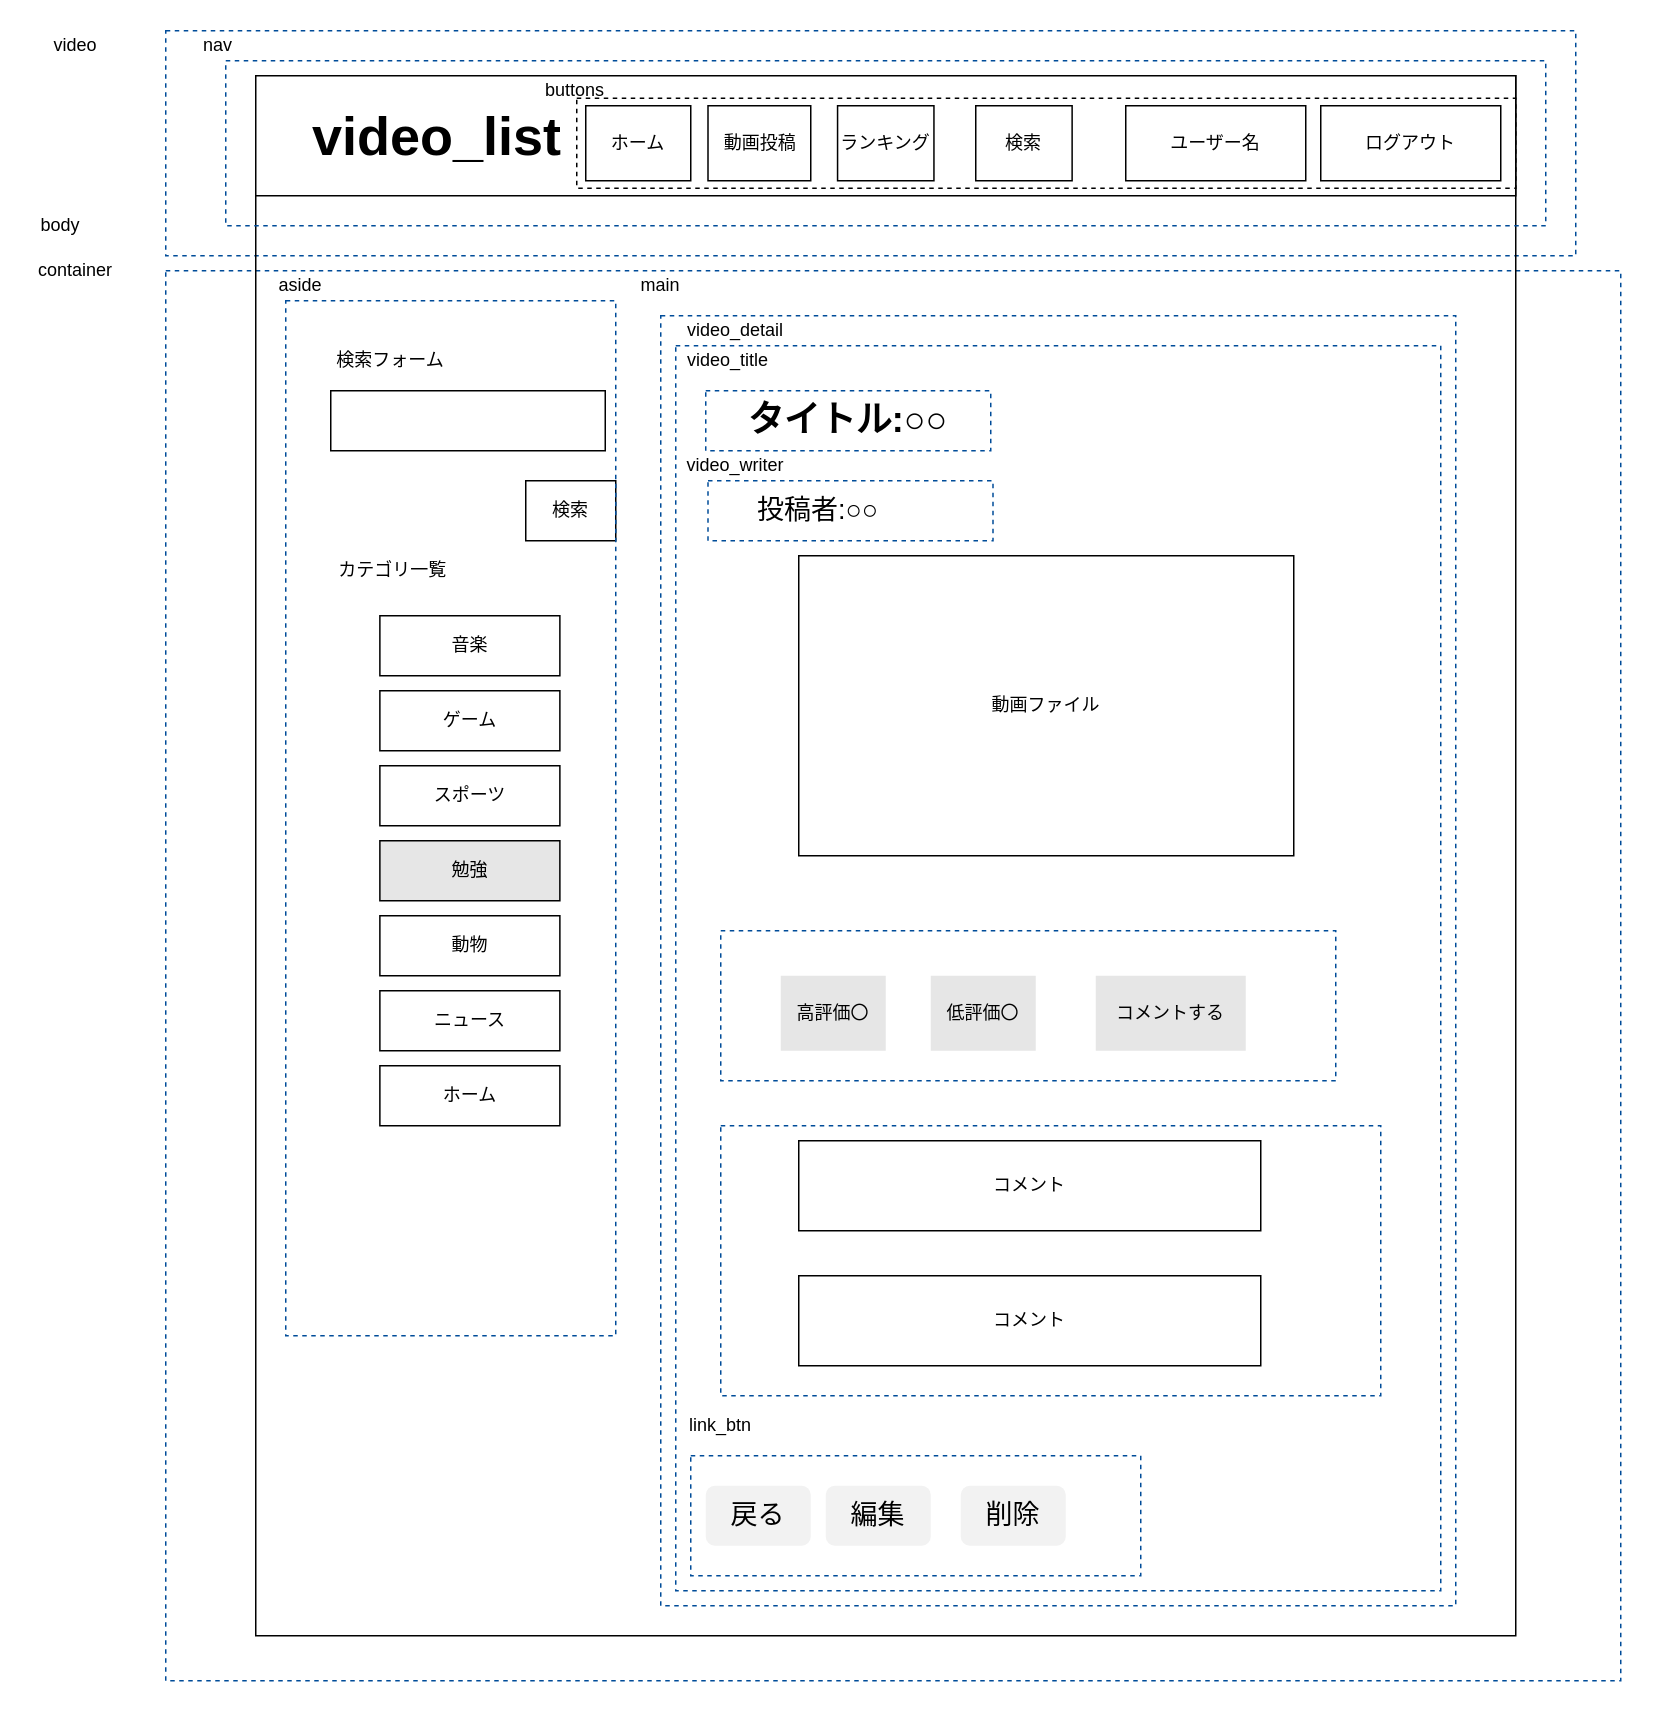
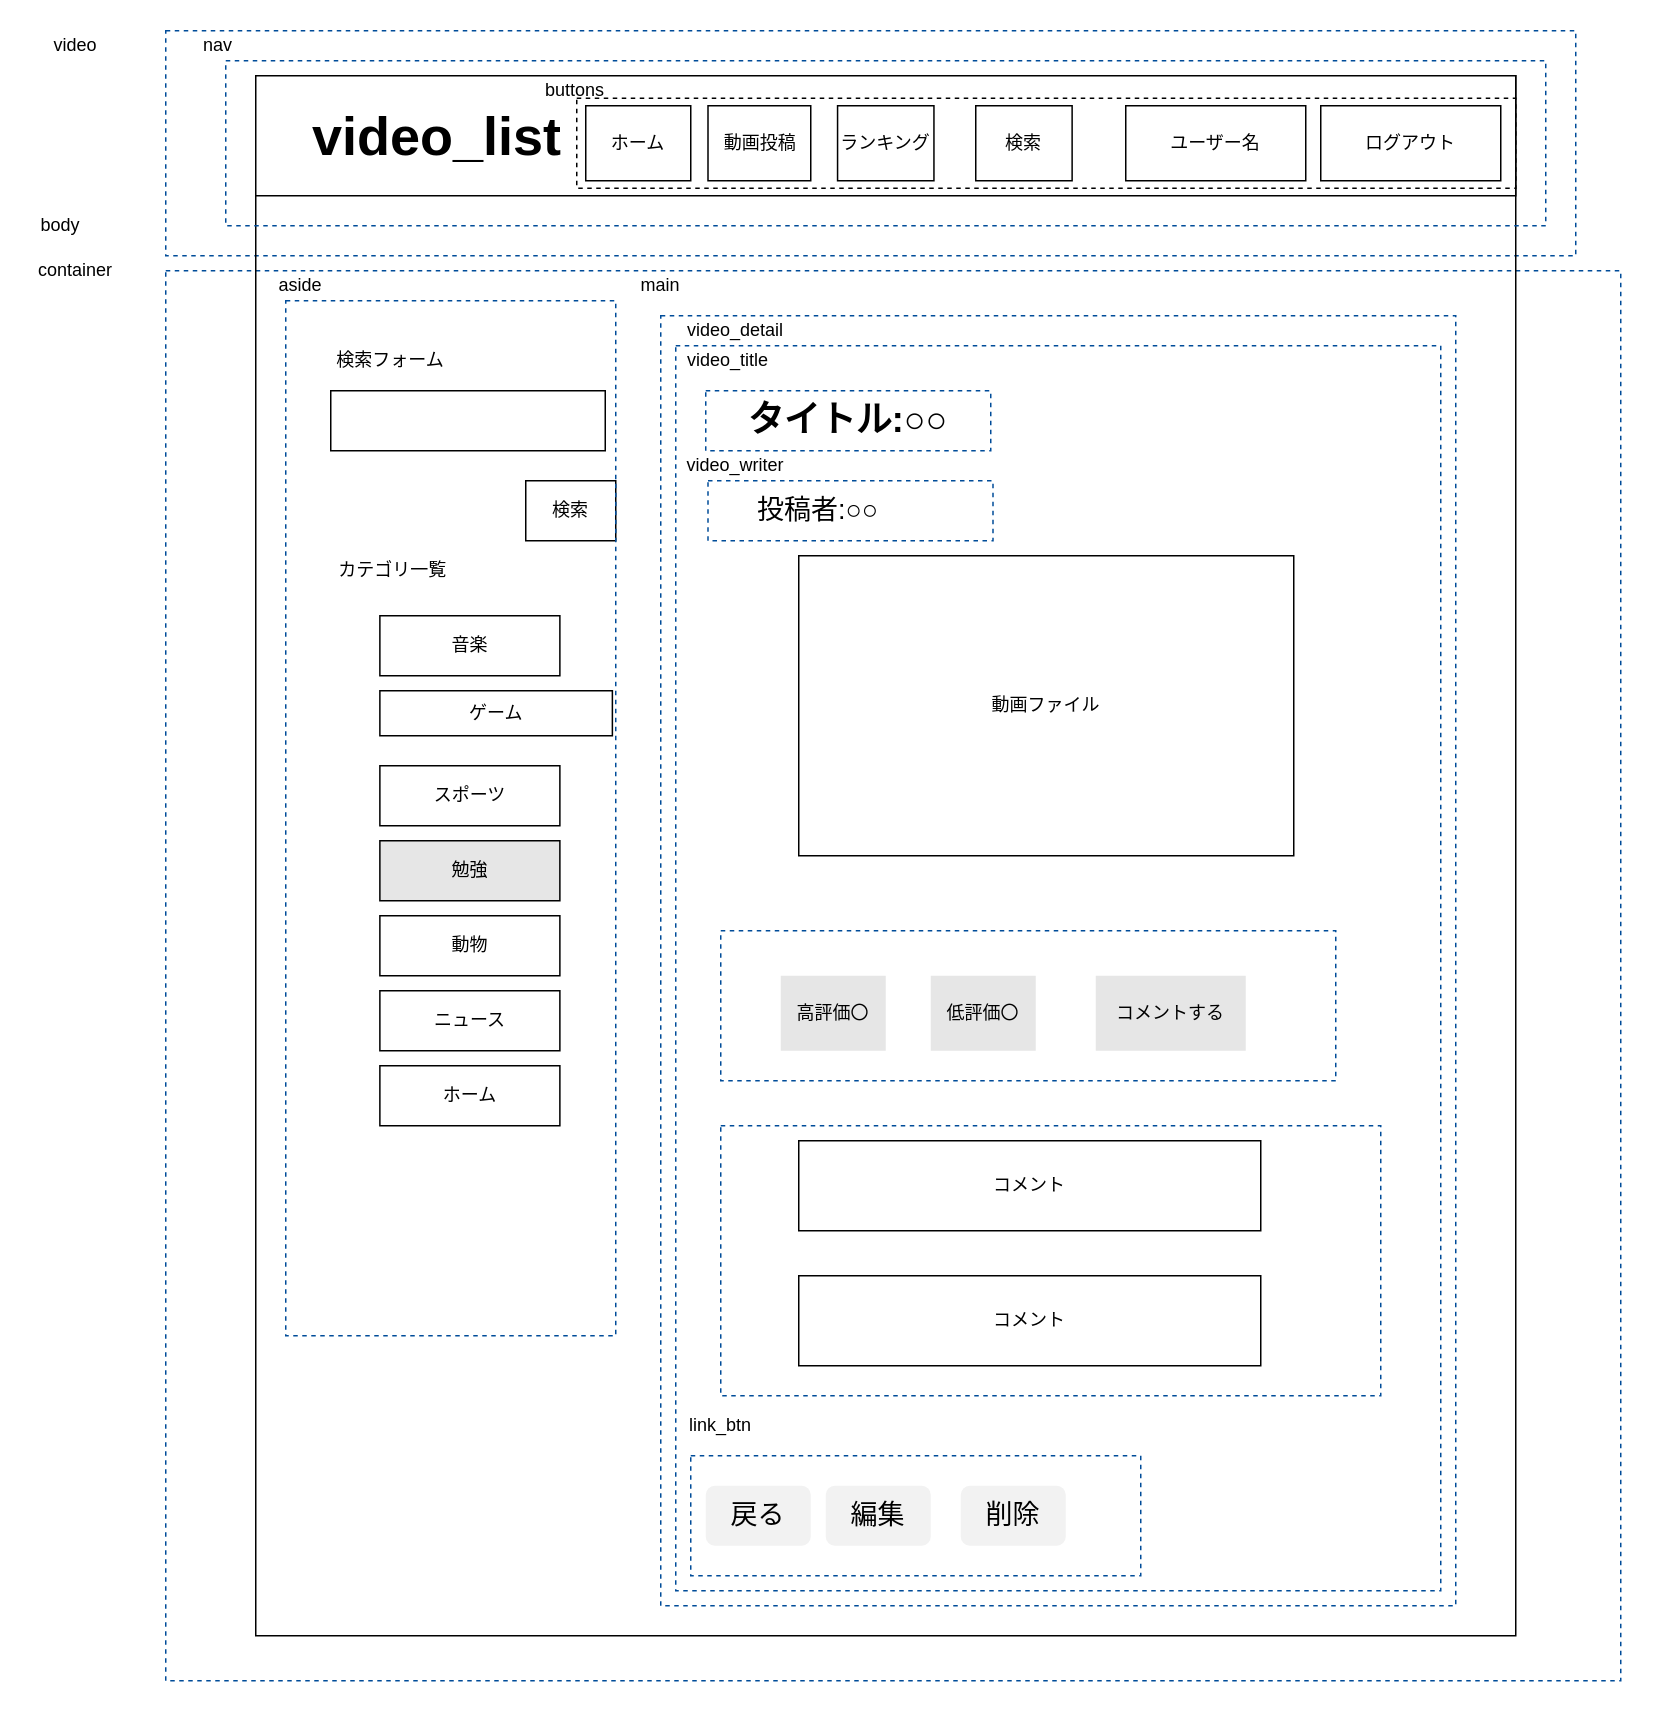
  <mxCell id="0" />
  <mxCell id="1" parent="0" />
  <mxCell id="2" value="" style="rounded=0;whiteSpace=wrap;html=1;fillColor=none;dashed=1;strokeColor=#004C99;" parent="1" vertex="1"><mxGeometry x="471.5" y="320" width="190" height="40" as="geometry" /></mxCell>
  <mxCell id="3" value="" style="rounded=0;whiteSpace=wrap;html=1;fillColor=none;dashed=1;strokeColor=#004C99;" parent="1" vertex="1"><mxGeometry x="450" y="230" width="510" height="830" as="geometry" /></mxCell>
  <mxCell id="4" value="" style="rounded=0;whiteSpace=wrap;html=1;dashed=1;strokeColor=#004C99;fillColor=none;" parent="1" vertex="1"><mxGeometry x="480" y="620" width="410" height="100" as="geometry" /></mxCell>
  <mxCell id="5" value="" style="rounded=0;whiteSpace=wrap;html=1;fillColor=none;dashed=1;strokeColor=#004C99;" parent="1" vertex="1"><mxGeometry x="110" y="20" width="940" height="150" as="geometry" /></mxCell>
  <mxCell id="6" value="" style="rounded=0;whiteSpace=wrap;html=1;dashed=1;strokeColor=#004C99;fillColor=none;" parent="1" vertex="1"><mxGeometry x="110" y="180" width="970" height="940" as="geometry" /></mxCell>
  <mxCell id="7" value="" style="rounded=0;whiteSpace=wrap;html=1;fillColor=none;" parent="1" vertex="1"><mxGeometry x="170" y="50" width="840" height="1040" as="geometry" /></mxCell>
  <mxCell id="8" value="&lt;font style=&quot;font-size: 36px&quot;&gt;&lt;b&gt;　video_list&lt;/b&gt;&lt;/font&gt;" style="rounded=0;whiteSpace=wrap;html=1;align=left;" parent="1" vertex="1"><mxGeometry x="170" y="50" width="840" height="80" as="geometry" /></mxCell>
  <mxCell id="9" value="ユーザー名" style="rounded=0;whiteSpace=wrap;html=1;" parent="1" vertex="1"><mxGeometry x="750" y="70" width="120" height="50" as="geometry" /></mxCell>
  <mxCell id="10" value="ログアウト" style="rounded=0;whiteSpace=wrap;html=1;" parent="1" vertex="1"><mxGeometry x="880" y="70" width="120" height="50" as="geometry" /></mxCell>
  <mxCell id="11" value="" style="rounded=0;whiteSpace=wrap;html=1;" parent="1" vertex="1"><mxGeometry x="220" y="260" width="183" height="40" as="geometry" /></mxCell>
  <mxCell id="12" value="検索フォーム" style="text;html=1;strokeColor=none;fillColor=none;align=center;verticalAlign=middle;whiteSpace=wrap;rounded=0;" parent="1" vertex="1"><mxGeometry x="220" y="230" width="80" height="20" as="geometry" /></mxCell>
  <mxCell id="13" value="検索" style="rounded=0;whiteSpace=wrap;html=1;" parent="1" vertex="1"><mxGeometry x="350" y="320" width="60" height="40" as="geometry" /></mxCell>
  <mxCell id="14" value="" style="rounded=0;whiteSpace=wrap;html=1;fillColor=none;dashed=1;strokeColor=#004C99;" parent="1" vertex="1"><mxGeometry x="190" y="200" width="220" height="690" as="geometry" /></mxCell>
  <mxCell id="15" value="main" style="text;html=1;strokeColor=none;fillColor=none;align=center;verticalAlign=middle;whiteSpace=wrap;rounded=0;dashed=1;" parent="1" vertex="1"><mxGeometry x="420" y="180" width="40" height="20" as="geometry" /></mxCell>
  <mxCell id="16" value="aside" style="text;html=1;strokeColor=none;fillColor=none;align=center;verticalAlign=middle;whiteSpace=wrap;rounded=0;dashed=1;" parent="1" vertex="1"><mxGeometry x="180" y="180" width="40" height="20" as="geometry" /></mxCell>
  <mxCell id="17" value="video" style="text;html=1;strokeColor=none;fillColor=none;align=center;verticalAlign=middle;whiteSpace=wrap;rounded=0;dashed=1;" parent="1" vertex="1"><mxGeometry x="30" y="20" width="40" height="20" as="geometry" /></mxCell>
  <mxCell id="18" value="body" style="text;html=1;strokeColor=none;fillColor=none;align=center;verticalAlign=middle;whiteSpace=wrap;rounded=0;dashed=1;" parent="1" vertex="1"><mxGeometry x="20" y="140" width="40" height="20" as="geometry" /></mxCell>
  <mxCell id="19" value="ホーム" style="rounded=0;whiteSpace=wrap;html=1;" parent="1" vertex="1"><mxGeometry x="390" y="70" width="70" height="50" as="geometry" /></mxCell>
  <mxCell id="20" value="動画投稿" style="rounded=0;whiteSpace=wrap;html=1;" parent="1" vertex="1"><mxGeometry x="471.5" y="70" width="68.5" height="50" as="geometry" /></mxCell>
  <mxCell id="21" value="ランキング" style="rounded=0;whiteSpace=wrap;html=1;" parent="1" vertex="1"><mxGeometry x="557.88" y="70" width="64.25" height="50" as="geometry" /></mxCell>
  <mxCell id="22" value="検索" style="rounded=0;whiteSpace=wrap;html=1;" parent="1" vertex="1"><mxGeometry x="650" y="70" width="64.25" height="50" as="geometry" /></mxCell>
  <mxCell id="23" value="" style="rounded=0;whiteSpace=wrap;html=1;fillColor=none;dashed=1;strokeColor=#004C99;" parent="1" vertex="1"><mxGeometry x="150" y="40" width="880" height="110" as="geometry" /></mxCell>
  <mxCell id="24" value="nav" style="text;html=1;strokeColor=none;fillColor=none;align=center;verticalAlign=middle;whiteSpace=wrap;rounded=0;dashed=1;" parent="1" vertex="1"><mxGeometry x="60" y="20" width="170" height="20" as="geometry" /></mxCell>
  <mxCell id="25" value="" style="rounded=0;whiteSpace=wrap;html=1;dashed=1;strokeColor=#000000;fillColor=none;" parent="1" vertex="1"><mxGeometry x="384" y="65" width="626" height="60" as="geometry" /></mxCell>
  <mxCell id="26" value="buttons" style="text;html=1;strokeColor=none;fillColor=none;align=center;verticalAlign=middle;whiteSpace=wrap;rounded=0;dashed=1;" parent="1" vertex="1"><mxGeometry x="363" y="50" width="40" height="20" as="geometry" /></mxCell>
  <mxCell id="27" value="container" style="text;html=1;strokeColor=none;fillColor=none;align=center;verticalAlign=middle;whiteSpace=wrap;rounded=0;dashed=1;" parent="1" vertex="1"><mxGeometry x="30" y="170" width="40" height="20" as="geometry" /></mxCell>
  <mxCell id="28" value="" style="rounded=0;whiteSpace=wrap;html=1;fillColor=none;dashed=1;strokeColor=#004C99;" parent="1" vertex="1"><mxGeometry x="440" y="210" width="530" height="860" as="geometry" /></mxCell>
  <mxCell id="29" value="&lt;font style=&quot;font-size: 18px&quot;&gt;戻る&lt;/font&gt;" style="text;html=1;align=center;verticalAlign=middle;whiteSpace=wrap;rounded=1;fillColor=#F2F2F2;" parent="1" vertex="1"><mxGeometry x="470" y="990" width="70" height="40" as="geometry" /></mxCell>
  <mxCell id="30" value="&lt;font style=&quot;font-size: 18px&quot;&gt;編集&lt;/font&gt;" style="text;html=1;align=center;verticalAlign=middle;whiteSpace=wrap;rounded=1;fillColor=#F2F2F2;" parent="1" vertex="1"><mxGeometry x="550" y="990" width="70" height="40" as="geometry" /></mxCell>
  <mxCell id="31" value="&lt;font style=&quot;font-size: 18px&quot;&gt;削除&lt;/font&gt;" style="text;html=1;align=center;verticalAlign=middle;whiteSpace=wrap;rounded=1;fillColor=#F2F2F2;" parent="1" vertex="1"><mxGeometry x="640" y="990" width="70" height="40" as="geometry" /></mxCell>
  <mxCell id="32" value="&lt;span style=&quot;font-size: 24px&quot;&gt;&lt;b&gt;タイトル:○○&lt;/b&gt;&lt;/span&gt;" style="text;html=1;strokeColor=none;fillColor=none;align=center;verticalAlign=middle;whiteSpace=wrap;rounded=0;" parent="1" vertex="1"><mxGeometry x="450" y="260" width="230" height="40" as="geometry" /></mxCell>
  <mxCell id="33" value="&lt;font style=&quot;font-size: 18px&quot;&gt;投稿者:○○&lt;/font&gt;" style="text;html=1;strokeColor=none;fillColor=none;align=center;verticalAlign=middle;whiteSpace=wrap;rounded=0;" parent="1" vertex="1"><mxGeometry x="430" y="320" width="230" height="40" as="geometry" /></mxCell>
  <mxCell id="34" value="動画ファイル" style="text;html=1;fillColor=none;align=center;verticalAlign=middle;whiteSpace=wrap;rounded=0;strokeColor=#000000;" parent="1" vertex="1"><mxGeometry x="532" y="370" width="330" height="200" as="geometry" /></mxCell>
  <mxCell id="35" value="高評価〇" style="text;html=1;strokeColor=none;align=center;verticalAlign=middle;whiteSpace=wrap;rounded=0;fillColor=#E6E6E6;" parent="1" vertex="1"><mxGeometry x="520" y="650" width="70" height="50" as="geometry" /></mxCell>
  <mxCell id="36" value="低評価〇" style="text;html=1;strokeColor=none;align=center;verticalAlign=middle;whiteSpace=wrap;rounded=0;fillColor=#E6E6E6;" parent="1" vertex="1"><mxGeometry x="620" y="650" width="70" height="50" as="geometry" /></mxCell>
  <mxCell id="37" value="コメントする" style="text;html=1;strokeColor=none;align=center;verticalAlign=middle;whiteSpace=wrap;rounded=0;fillColor=#E6E6E6;" parent="1" vertex="1"><mxGeometry x="730" y="650" width="100" height="50" as="geometry" /></mxCell>
  <mxCell id="38" value="コメント" style="rounded=0;whiteSpace=wrap;html=1;strokeColor=#000000;fillColor=none;" parent="1" vertex="1"><mxGeometry x="532" y="760" width="308" height="60" as="geometry" /></mxCell>
  <mxCell id="39" value="コメント" style="rounded=0;whiteSpace=wrap;html=1;strokeColor=#000000;fillColor=none;" parent="1" vertex="1"><mxGeometry x="532" y="850" width="308" height="60" as="geometry" /></mxCell>
  <mxCell id="40" value="video_detail" style="text;html=1;strokeColor=none;fillColor=none;align=center;verticalAlign=middle;whiteSpace=wrap;rounded=0;" parent="1" vertex="1"><mxGeometry x="430" y="210" width="120" height="20" as="geometry" /></mxCell>
  <mxCell id="41" value="" style="rounded=0;whiteSpace=wrap;html=1;fillColor=none;dashed=1;strokeColor=#004C99;" parent="1" vertex="1"><mxGeometry x="470" y="260" width="190" height="40" as="geometry" /></mxCell>
  <mxCell id="42" value="video_title" style="text;html=1;strokeColor=none;fillColor=none;align=center;verticalAlign=middle;whiteSpace=wrap;rounded=0;dashed=1;" parent="1" vertex="1"><mxGeometry x="450" y="230" width="70" height="20" as="geometry" /></mxCell>
  <mxCell id="43" value="video_writer" style="text;html=1;strokeColor=none;fillColor=none;align=center;verticalAlign=middle;whiteSpace=wrap;rounded=0;dashed=1;" parent="1" vertex="1"><mxGeometry x="455" y="300" width="70" height="20" as="geometry" /></mxCell>
  <mxCell id="44" value="" style="rounded=0;whiteSpace=wrap;html=1;dashed=1;strokeColor=#004C99;fillColor=none;" parent="1" vertex="1"><mxGeometry x="460" y="970" width="300" height="80" as="geometry" /></mxCell>
  <mxCell id="45" value="link_btn" style="text;html=1;strokeColor=none;fillColor=none;align=center;verticalAlign=middle;whiteSpace=wrap;rounded=0;dashed=1;" parent="1" vertex="1"><mxGeometry x="460" y="940" width="40" height="20" as="geometry" /></mxCell>
  <mxCell id="46" value="" style="rounded=0;whiteSpace=wrap;html=1;dashed=1;strokeColor=#004C99;fillColor=none;" parent="1" vertex="1"><mxGeometry x="480" y="750" width="440" height="180" as="geometry" /></mxCell>
  <mxCell id="47" value="音楽" style="rounded=0;whiteSpace=wrap;html=1;" vertex="1" parent="1"><mxGeometry x="252.75" y="410" width="120" height="40" as="geometry" /></mxCell>
  <mxCell id="48" value="ホーム" style="rounded=0;whiteSpace=wrap;html=1;" vertex="1" parent="1"><mxGeometry x="252.75" y="710" width="120" height="40" as="geometry" /></mxCell>
  <mxCell id="49" value="動物" style="rounded=0;whiteSpace=wrap;html=1;" vertex="1" parent="1"><mxGeometry x="252.75" y="610" width="120" height="40" as="geometry" /></mxCell>
- <mxCell id="50" value="ゲーム" style="rounded=0;whiteSpace=wrap;html=1;" vertex="1" parent="1"><mxGeometry x="252.75" y="460" width="120" height="40" as="geometry" /></mxCell>
+ <mxCell id="50" value="ゲーム" style="rounded=0;whiteSpace=wrap;html=1;" vertex="1" parent="1"><mxGeometry x="252.75" y="460" width="155" height="30" as="geometry" /></mxCell>
  <mxCell id="51" value="スポーツ" style="rounded=0;whiteSpace=wrap;html=1;" vertex="1" parent="1"><mxGeometry x="252.75" y="510" width="120" height="40" as="geometry" /></mxCell>
  <mxCell id="52" value="勉強" style="rounded=0;whiteSpace=wrap;html=1;fillColor=#e6e6e6;" vertex="1" parent="1"><mxGeometry x="252.75" y="560" width="120" height="40" as="geometry" /></mxCell>
  <mxCell id="53" value="カテゴリ一覧" style="text;html=1;strokeColor=none;fillColor=none;align=center;verticalAlign=middle;whiteSpace=wrap;rounded=0;" vertex="1" parent="1"><mxGeometry x="220" y="370" width="82.75" height="20" as="geometry" /></mxCell>
  <mxCell id="54" value="ニュース" style="rounded=0;whiteSpace=wrap;html=1;" vertex="1" parent="1"><mxGeometry x="252.75" y="660" width="120" height="40" as="geometry" /></mxCell>
